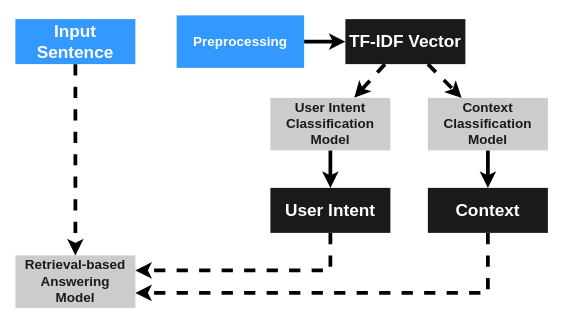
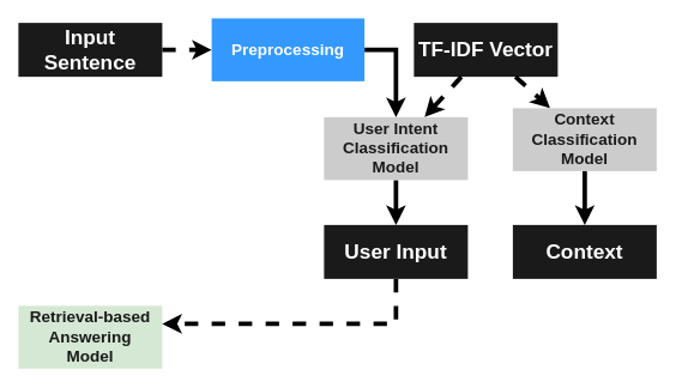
  <mxCell id="0" />
  <mxCell id="1" parent="0" />
- <mxCell id="2" value="&lt;font style=&quot;font-size: 23px&quot;&gt;Input Sentence&lt;br&gt;&lt;/font&gt;" style="rounded=0;whiteSpace=wrap;html=1;fillColor=#3399ff;fontStyle=1;fontSize=23;labelBorderColor=none;strokeColor=none;fontColor=#FFFFFF;" parent="1" vertex="1"><mxGeometry x="20" y="25" width="160" height="60" as="geometry" /></mxCell>
- <mxCell id="3" style="edgeStyle=orthogonalEdgeStyle;rounded=0;orthogonalLoop=1;jettySize=auto;html=1;exitX=1;exitY=0.5;exitDx=0;exitDy=0;fontSize=18;fontColor=#1A1A1A;strokeWidth=5;" parent="1" source="4" target="6" edge="1"><mxGeometry relative="1" as="geometry"><mxPoint x="340" y="165" as="targetPoint" /></mxGeometry></mxCell>
+ <mxCell id="2" value="&lt;font style=&quot;font-size: 23px&quot;&gt;Input Sentence&lt;br&gt;&lt;/font&gt;" style="rounded=0;whiteSpace=wrap;html=1;fillColor=#1A1A1A;fontStyle=1;fontSize=23;labelBorderColor=none;strokeColor=none;fontColor=#FFFFFF;" parent="1" vertex="1"><mxGeometry x="20" y="25" width="160" height="60" as="geometry" /></mxCell>
+ <mxCell id="3" style="edgeStyle=orthogonalEdgeStyle;rounded=0;orthogonalLoop=1;jettySize=auto;html=1;exitX=1;exitY=0.5;exitDx=0;exitDy=0;fontSize=18;fontColor=#1A1A1A;strokeWidth=5;" parent="1" source="4" target="16" edge="1"><mxGeometry relative="1" as="geometry"><mxPoint x="340" y="165" as="targetPoint" /></mxGeometry></mxCell>
  <mxCell id="4" value="Preprocessing" style="rounded=0;whiteSpace=wrap;html=1;fillColor=#3399FF;fontSize=18;fontColor=#FFFFFF;strokeColor=none;fontStyle=1" parent="1" vertex="1"><mxGeometry x="235" y="20" width="170" height="70" as="geometry" /></mxCell>
- <mxCell id="5" value="&lt;span&gt;Retrieval-based Answering &lt;br&gt;Model&lt;/span&gt;" style="rounded=0;whiteSpace=wrap;html=1;fillColor=#CCCCCC;fontSize=18;fontColor=#1A1A1A;strokeColor=none;fontStyle=1" parent="1" vertex="1"><mxGeometry x="20" y="340" width="160" height="70" as="geometry" /></mxCell>
+ <mxCell id="5" value="&lt;span&gt;Retrieval-based Answering &lt;br&gt;Model&lt;/span&gt;" style="rounded=0;whiteSpace=wrap;html=1;fillColor=#d5e8d4;fontSize=18;fontColor=#1A1A1A;strokeColor=none;fontStyle=1;" parent="1" vertex="1"><mxGeometry x="20" y="340" width="160" height="70" as="geometry" /></mxCell>
  <mxCell id="6" value="&lt;font style=&quot;font-size: 23px&quot;&gt;TF-IDF Vector&lt;br&gt;&lt;/font&gt;" style="rounded=0;whiteSpace=wrap;html=1;fillColor=#1A1A1A;fontStyle=1;fontSize=23;labelBorderColor=none;strokeColor=none;fontColor=#FFFFFF;" parent="1" vertex="1"><mxGeometry x="460" y="25" width="160" height="60" as="geometry" /></mxCell>
  <mxCell id="7" style="rounded=0;orthogonalLoop=1;jettySize=auto;html=1;fontSize=18;fontColor=#1A1A1A;strokeWidth=5;dashed=1;" parent="1" source="6" target="16" edge="1"><mxGeometry relative="1" as="geometry"><mxPoint x="415" y="65" as="sourcePoint" /><mxPoint x="471.818" y="130" as="targetPoint" /></mxGeometry></mxCell>
  <mxCell id="8" style="rounded=0;orthogonalLoop=1;jettySize=auto;html=1;fontSize=18;fontColor=#1A1A1A;strokeWidth=5;dashed=1;" parent="1" source="6" target="17" edge="1"><mxGeometry relative="1" as="geometry"><mxPoint x="425" y="75" as="sourcePoint" /><mxPoint x="615" y="130" as="targetPoint" /></mxGeometry></mxCell>
- <mxCell id="9" style="rounded=0;orthogonalLoop=1;jettySize=auto;html=1;fontSize=18;fontColor=#1A1A1A;strokeWidth=5;dashed=1;" parent="1" source="2" target="5" edge="1"><mxGeometry relative="1" as="geometry"><mxPoint x="527" y="95" as="sourcePoint" /><mxPoint x="461.833" y="180" as="targetPoint" /></mxGeometry></mxCell>
  <mxCell id="10" style="rounded=0;orthogonalLoop=1;jettySize=auto;html=1;fontSize=18;fontColor=#1A1A1A;strokeWidth=5;" parent="1" source="16" target="12" edge="1"><mxGeometry relative="1" as="geometry"><mxPoint x="440" y="200" as="sourcePoint" /><mxPoint x="440" y="250" as="targetPoint" /></mxGeometry></mxCell>
  <mxCell id="11" style="rounded=0;orthogonalLoop=1;jettySize=auto;html=1;fontSize=18;fontColor=#1A1A1A;strokeWidth=5;" parent="1" source="17" target="13" edge="1"><mxGeometry relative="1" as="geometry"><mxPoint x="650" y="200" as="sourcePoint" /><mxPoint x="650" y="270" as="targetPoint" /></mxGeometry></mxCell>
- <mxCell id="12" value="&lt;font style=&quot;font-size: 23px&quot;&gt;User Intent&lt;br&gt;&lt;/font&gt;" style="rounded=0;whiteSpace=wrap;html=1;fillColor=#1A1A1A;fontStyle=1;fontSize=23;labelBorderColor=none;strokeColor=none;fontColor=#FFFFFF;" parent="1" vertex="1"><mxGeometry x="360" y="250" width="160" height="60" as="geometry" /></mxCell>
+ <mxCell id="12" value="&lt;font style=&quot;font-size: 23px&quot;&gt;User Input&lt;br&gt;&lt;/font&gt;" style="rounded=0;whiteSpace=wrap;html=1;fillColor=#1A1A1A;fontStyle=1;fontSize=23;labelBorderColor=none;strokeColor=none;fontColor=#FFFFFF;" parent="1" vertex="1"><mxGeometry x="360" y="250" width="160" height="60" as="geometry" /></mxCell>
  <mxCell id="13" value="Context" style="rounded=0;whiteSpace=wrap;html=1;fillColor=#1A1A1A;fontStyle=1;fontSize=23;labelBorderColor=none;strokeColor=none;fontColor=#FFFFFF;" parent="1" vertex="1"><mxGeometry x="570" y="250" width="160" height="60" as="geometry" /></mxCell>
  <mxCell id="14" style="rounded=0;orthogonalLoop=1;jettySize=auto;html=1;fontSize=18;fontColor=#1A1A1A;strokeWidth=5;edgeStyle=orthogonalEdgeStyle;dashed=1;" parent="1" source="12" target="5" edge="1"><mxGeometry relative="1" as="geometry"><mxPoint x="430" y="320" as="sourcePoint" /><mxPoint x="430" y="370" as="targetPoint" /><Array as="points"><mxPoint x="440" y="360" /></Array></mxGeometry></mxCell>
- <mxCell id="15" style="rounded=0;orthogonalLoop=1;jettySize=auto;html=1;fontSize=18;fontColor=#1A1A1A;strokeWidth=5;edgeStyle=orthogonalEdgeStyle;dashed=1;" parent="1" source="13" target="5" edge="1"><mxGeometry relative="1" as="geometry"><mxPoint x="405.789" y="320" as="sourcePoint" /><mxPoint x="361.579" y="350" as="targetPoint" /><Array as="points"><mxPoint x="650" y="390" /></Array></mxGeometry></mxCell>
  <mxCell id="16" value="User Intent Classification Model" style="rounded=0;whiteSpace=wrap;html=1;fillColor=#CCCCCC;fontSize=18;fontColor=#1A1A1A;strokeColor=none;fontStyle=1" parent="1" vertex="1"><mxGeometry x="360" y="130" width="160" height="70" as="geometry" /></mxCell>
- <mxCell id="17" value="Context Classification Model" style="rounded=0;whiteSpace=wrap;html=1;fillColor=#CCCCCC;fontSize=18;fontColor=#1A1A1A;strokeColor=none;fontStyle=1" parent="1" vertex="1"><mxGeometry x="570" y="130" width="160" height="70" as="geometry" /></mxCell>
+ <mxCell id="17" value="Context Classification Model" style="rounded=0;whiteSpace=wrap;html=1;fillColor=#CCCCCC;fontSize=18;fontColor=#1A1A1A;strokeColor=none;fontStyle=1" parent="1" vertex="1"><mxGeometry x="570" y="120" width="160" height="70" as="geometry" /></mxCell>
+ <mxCell id="18" style="rounded=0;orthogonalLoop=1;jettySize=auto;html=1;fontSize=18;fontColor=#1A1A1A;strokeWidth=5;dashed=1;" parent="1" source="2" target="4" edge="1"><mxGeometry relative="1" as="geometry"><mxPoint x="110" y="95" as="sourcePoint" /><mxPoint x="110" y="350" as="targetPoint" /></mxGeometry></mxCell>
